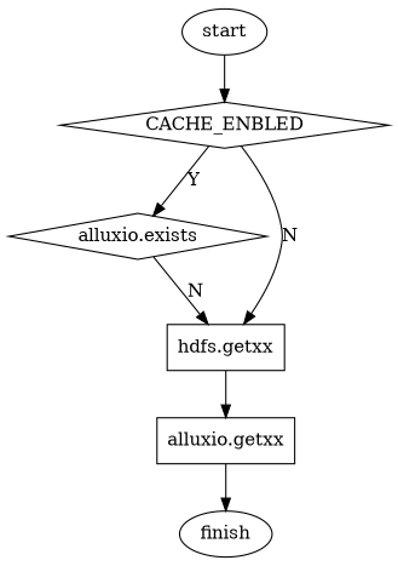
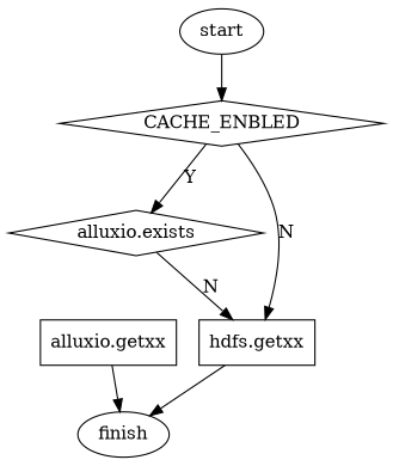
  digraph {
    node [shape=diamond]
    n1 [label="alluxio.exists"]
    CACHE_ENBLED
    n3 [label="hdfs.getxx" shape=box]
    finish [shape=ellipse]
    start [shape=ellipse]
    n6 [label="alluxio.getxx" shape=box]
    n1 -> n3 [label=N]
    CACHE_ENBLED -> n1 [label=Y]
    CACHE_ENBLED -> n3 [label=N]
-   n3 -> n6
+   n3 -> finish
    start -> CACHE_ENBLED
    n6 -> finish
  }
